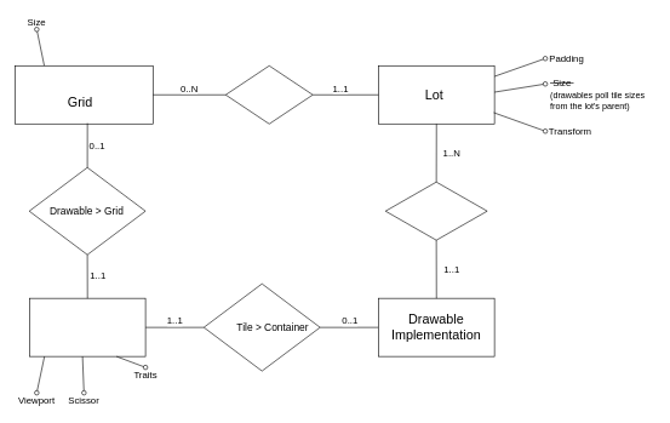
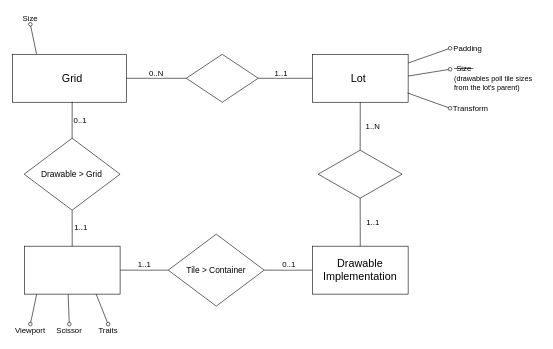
  <mxCell id="0" />
  <mxCell id="1" parent="0" />
  <mxCell id="2" value="" style="endArrow=oval;html=1;rounded=0;fontSize=18;endFill=0;exitX=0.13;exitY=0.991;exitDx=0;exitDy=0;exitPerimeter=0;entryX=0.5;entryY=0;entryDx=0;entryDy=0;" edge="1" parent="1" target="43" source="29"><mxGeometry width="50" height="50" relative="1" as="geometry"><mxPoint x="37.85" y="600.72" as="sourcePoint" /><mxPoint x="5" y="790" as="targetPoint" /></mxGeometry></mxCell>
  <mxCell id="3" value="" style="endArrow=oval;html=1;rounded=0;fontSize=18;endFill=0;exitX=0.457;exitY=0.988;exitDx=0;exitDy=0;exitPerimeter=0;entryX=0.5;entryY=0;entryDx=0;entryDy=0;" edge="1" parent="1" target="44" source="29"><mxGeometry width="50" height="50" relative="1" as="geometry"><mxPoint x="102.07" y="600.96" as="sourcePoint" /><mxPoint x="15" y="800" as="targetPoint" /></mxGeometry></mxCell>
  <mxCell id="4" value="" style="endArrow=oval;html=1;rounded=0;fontSize=18;endFill=0;exitX=0.213;exitY=0.006;exitDx=0;exitDy=0;exitPerimeter=0;entryX=0.5;entryY=1;entryDx=0;entryDy=0;" parent="1" source="7" target="9" edge="1"><mxGeometry width="50" height="50" relative="1" as="geometry"><mxPoint x="40" y="240" as="sourcePoint" /><mxPoint x="40" y="240" as="targetPoint" /></mxGeometry></mxCell>
  <mxCell id="5" value="" style="endArrow=oval;html=1;rounded=0;fontSize=18;endFill=0;exitX=0.997;exitY=0.185;exitDx=0;exitDy=0;exitPerimeter=0;entryX=0;entryY=0.5;entryDx=0;entryDy=0;" parent="1" source="10" target="17" edge="1"><mxGeometry width="50" height="50" relative="1" as="geometry"><mxPoint x="700.33" y="20" as="sourcePoint" /><mxPoint x="735.9" y="68.32" as="targetPoint" /></mxGeometry></mxCell>
  <mxCell id="6" value="" style="endArrow=oval;html=1;rounded=0;fontSize=18;endFill=0;exitX=0.996;exitY=0.455;exitDx=0;exitDy=0;exitPerimeter=0;entryX=0;entryY=0.25;entryDx=0;entryDy=0;" parent="1" source="10" target="18" edge="1"><mxGeometry width="50" height="50" relative="1" as="geometry"><mxPoint x="700.33" y="136.72" as="sourcePoint" /><mxPoint x="735" y="100" as="targetPoint" /></mxGeometry></mxCell>
  <mxCell id="7" value="" style="rounded=0;whiteSpace=wrap;html=1;fontSize=18;" parent="1" vertex="1"><mxGeometry x="20" y="90" width="190" height="80" as="geometry" /></mxCell>
- <mxCell id="8" value="Grid" style="text;html=1;strokeColor=none;fillColor=none;align=center;verticalAlign=middle;whiteSpace=wrap;rounded=0;fontSize=18;" parent="1" vertex="1"><mxGeometry x="60" y="120" width="100" height="40" as="geometry" /></mxCell>
+ <mxCell id="8" value="Grid" style="text;html=1;strokeColor=none;fillColor=none;align=center;verticalAlign=middle;whiteSpace=wrap;rounded=0;fontSize=18;" parent="1" vertex="1"><mxGeometry x="70" y="110" width="100" height="40" as="geometry" /></mxCell>
  <mxCell id="9" value="Size" style="text;html=1;strokeColor=none;fillColor=none;align=center;verticalAlign=middle;whiteSpace=wrap;rounded=0;fontSize=13;" parent="1" vertex="1"><mxGeometry x="30" y="20" width="40" height="20" as="geometry" /></mxCell>
  <mxCell id="10" value="" style="rounded=0;whiteSpace=wrap;html=1;fontSize=18;" parent="1" vertex="1"><mxGeometry x="520.33" y="90" width="159.67" height="80" as="geometry" /></mxCell>
  <mxCell id="11" value="Lot" style="text;html=1;strokeColor=none;fillColor=none;align=center;verticalAlign=middle;whiteSpace=wrap;rounded=0;fontSize=18;" parent="1" vertex="1"><mxGeometry x="555.33" y="110" width="84.67" height="40" as="geometry" /></mxCell>
  <mxCell id="12" value="" style="rhombus;whiteSpace=wrap;html=1;fontSize=13;" parent="1" vertex="1"><mxGeometry x="310" y="90" width="120" height="80" as="geometry" /></mxCell>
  <mxCell id="13" value="" style="endArrow=none;html=1;rounded=0;fontSize=13;entryX=0;entryY=0.5;entryDx=0;entryDy=0;exitX=1;exitY=0.5;exitDx=0;exitDy=0;" parent="1" source="7" target="12" edge="1"><mxGeometry width="50" height="50" relative="1" as="geometry"><mxPoint x="330" y="270" as="sourcePoint" /><mxPoint x="380" y="220" as="targetPoint" /></mxGeometry></mxCell>
  <mxCell id="14" value="0..N" style="edgeLabel;html=1;align=center;verticalAlign=middle;resizable=0;points=[];fontSize=13;" parent="13" vertex="1" connectable="0"><mxGeometry x="0.456" relative="1" as="geometry"><mxPoint x="-24" y="-10" as="offset" /></mxGeometry></mxCell>
  <mxCell id="15" value="" style="endArrow=none;html=1;rounded=0;fontSize=13;entryX=1;entryY=0.5;entryDx=0;entryDy=0;exitX=0;exitY=0.5;exitDx=0;exitDy=0;" parent="1" source="10" target="12" edge="1"><mxGeometry width="50" height="50" relative="1" as="geometry"><mxPoint x="410" y="200" as="sourcePoint" /><mxPoint x="350" y="140" as="targetPoint" /></mxGeometry></mxCell>
  <mxCell id="16" value="1..1" style="edgeLabel;html=1;align=center;verticalAlign=middle;resizable=0;points=[];fontSize=13;" parent="15" vertex="1" connectable="0"><mxGeometry x="0.456" relative="1" as="geometry"><mxPoint x="13" y="-10" as="offset" /></mxGeometry></mxCell>
  <mxCell id="17" value="Padding" style="text;html=1;strokeColor=none;fillColor=none;align=center;verticalAlign=middle;whiteSpace=wrap;rounded=0;fontSize=13;" parent="1" vertex="1"><mxGeometry x="750" y="70" width="59.1" height="20" as="geometry" /></mxCell>
  <mxCell id="18" value="&lt;strike&gt;&amp;nbsp;Size&amp;nbsp;&lt;/strike&gt;&lt;br&gt;&lt;font style=&quot;font-size: 12px;&quot;&gt;(drawables poll tile sizes from the lot's parent)&lt;/font&gt;" style="text;html=1;strokeColor=none;fillColor=none;align=left;verticalAlign=middle;whiteSpace=wrap;rounded=0;fontSize=13;spacingLeft=5;" parent="1" vertex="1"><mxGeometry x="750" y="100" width="150" height="60" as="geometry" /></mxCell>
  <mxCell id="19" value="Transform" style="text;html=1;strokeColor=none;fillColor=none;align=center;verticalAlign=middle;whiteSpace=wrap;rounded=0;fontSize=13;" parent="1" vertex="1"><mxGeometry x="750" y="170" width="69.1" height="20" as="geometry" /></mxCell>
  <mxCell id="20" value="" style="endArrow=oval;html=1;rounded=0;fontSize=18;endFill=0;exitX=0.994;exitY=0.807;exitDx=0;exitDy=0;exitPerimeter=0;entryX=0;entryY=0.5;entryDx=0;entryDy=0;" parent="1" source="10" target="19" edge="1"><mxGeometry width="50" height="50" relative="1" as="geometry"><mxPoint x="709.79" y="124.8" as="sourcePoint" /><mxPoint x="810" y="100" as="targetPoint" /></mxGeometry></mxCell>
  <mxCell id="21" value="" style="endArrow=none;html=1;rounded=0;fontSize=13;exitX=0.5;exitY=1;exitDx=0;exitDy=0;entryX=0.5;entryY=0;entryDx=0;entryDy=0;" parent="1" source="10" edge="1"><mxGeometry width="50" height="50" relative="1" as="geometry"><mxPoint x="530.33" y="140" as="sourcePoint" /><mxPoint x="600" y="250" as="targetPoint" /></mxGeometry></mxCell>
  <mxCell id="22" value="1..N" style="edgeLabel;html=1;align=center;verticalAlign=middle;resizable=0;points=[];fontSize=13;" parent="21" vertex="1" connectable="0"><mxGeometry x="0.456" relative="1" as="geometry"><mxPoint x="20" y="-18" as="offset" /></mxGeometry></mxCell>
  <mxCell id="23" value="" style="rhombus;whiteSpace=wrap;html=1;fontSize=13;" parent="1" vertex="1"><mxGeometry x="280" y="390" width="160" height="120" as="geometry" /></mxCell>
- <mxCell id="24" value="Tile &amp;gt; Container" style="text;html=1;strokeColor=none;fillColor=none;align=center;verticalAlign=middle;whiteSpace=wrap;rounded=0;fontSize=14;" parent="1" vertex="1"><mxGeometry x="315" y="440" width="120" height="20" as="geometry" /></mxCell>
+ <mxCell id="24" value="Tile &amp;gt; Container" style="text;html=1;strokeColor=none;fillColor=none;align=center;verticalAlign=middle;whiteSpace=wrap;rounded=0;fontSize=14;" parent="1" vertex="1"><mxGeometry x="300" y="440" width="120" height="20" as="geometry" /></mxCell>
  <mxCell id="25" value="" style="endArrow=none;html=1;rounded=0;fontSize=13;entryX=1;entryY=0.5;entryDx=0;entryDy=0;exitX=0;exitY=0.5;exitDx=0;exitDy=0;" parent="1" target="23" edge="1"><mxGeometry width="50" height="50" relative="1" as="geometry"><mxPoint x="520.33" y="450" as="sourcePoint" /><mxPoint x="610" y="340" as="targetPoint" /></mxGeometry></mxCell>
  <mxCell id="26" value="0..1" style="edgeLabel;html=1;align=center;verticalAlign=middle;resizable=0;points=[];fontSize=13;" parent="25" vertex="1" connectable="0"><mxGeometry x="0.456" relative="1" as="geometry"><mxPoint x="18" y="-10" as="offset" /></mxGeometry></mxCell>
  <mxCell id="27" value="" style="endArrow=none;html=1;rounded=0;fontSize=13;entryX=0;entryY=0.5;entryDx=0;entryDy=0;exitX=1;exitY=0.5;exitDx=0;exitDy=0;" parent="1" source="29" target="23" edge="1"><mxGeometry width="50" height="50" relative="1" as="geometry"><mxPoint x="200" y="450" as="sourcePoint" /><mxPoint x="450" y="460" as="targetPoint" /></mxGeometry></mxCell>
  <mxCell id="28" value="1..1" style="edgeLabel;html=1;align=center;verticalAlign=middle;resizable=0;points=[];fontSize=13;" parent="27" vertex="1" connectable="0"><mxGeometry x="0.456" relative="1" as="geometry"><mxPoint x="-18" y="-10" as="offset" /></mxGeometry></mxCell>
  <mxCell id="29" value="" style="rounded=0;whiteSpace=wrap;html=1;fontSize=18;" parent="1" vertex="1"><mxGeometry x="40" y="410" width="159.67" height="80" as="geometry" /></mxCell>
  <mxCell id="30" value="" style="endArrow=oval;html=1;rounded=0;fontSize=18;endFill=0;exitX=0.75;exitY=1;exitDx=0;exitDy=0;entryX=0.5;entryY=0;entryDx=0;entryDy=0;" parent="1" source="29" target="31" edge="1"><mxGeometry width="50" height="50" relative="1" as="geometry"><mxPoint x="214.002" y="579.28" as="sourcePoint" /><mxPoint x="270.7" y="548.32" as="targetPoint" /></mxGeometry></mxCell>
- <mxCell id="31" value="Traits" style="text;html=1;strokeColor=none;fillColor=none;align=center;verticalAlign=middle;whiteSpace=wrap;rounded=0;fontSize=13;" parent="1" vertex="1"><mxGeometry x="179.67" y="505" width="40" height="20" as="geometry" /></mxCell>
+ <mxCell id="31" value="Traits" style="text;html=1;strokeColor=none;fillColor=none;align=center;verticalAlign=middle;whiteSpace=wrap;rounded=0;fontSize=13;" parent="1" vertex="1"><mxGeometry x="159.67" y="540" width="40" height="20" as="geometry" /></mxCell>
  <mxCell id="32" value="" style="rhombus;whiteSpace=wrap;html=1;fontSize=13;" parent="1" vertex="1"><mxGeometry x="39.67" y="230" width="160" height="120" as="geometry" /></mxCell>
  <mxCell id="33" value="Drawable &amp;gt; Grid" style="text;html=1;strokeColor=none;fillColor=none;align=center;verticalAlign=middle;whiteSpace=wrap;rounded=0;fontSize=14;" parent="1" vertex="1"><mxGeometry x="59.34" y="280" width="120" height="20" as="geometry" /></mxCell>
  <mxCell id="34" value="" style="endArrow=none;html=1;rounded=0;fontSize=13;entryX=0.5;entryY=1;entryDx=0;entryDy=0;exitX=0.5;exitY=0;exitDx=0;exitDy=0;" parent="1" source="29" target="32" edge="1"><mxGeometry width="50" height="50" relative="1" as="geometry"><mxPoint x="209.67" y="460" as="sourcePoint" /><mxPoint x="290" y="460" as="targetPoint" /></mxGeometry></mxCell>
  <mxCell id="35" value="1..1" style="edgeLabel;html=1;align=center;verticalAlign=middle;resizable=0;points=[];fontSize=13;" parent="34" vertex="1" connectable="0"><mxGeometry x="0.456" relative="1" as="geometry"><mxPoint x="14" y="12" as="offset" /></mxGeometry></mxCell>
  <mxCell id="36" value="" style="endArrow=none;html=1;rounded=0;fontSize=13;entryX=0.5;entryY=0;entryDx=0;entryDy=0;exitX=0.525;exitY=0.989;exitDx=0;exitDy=0;exitPerimeter=0;" parent="1" source="7" target="32" edge="1"><mxGeometry width="50" height="50" relative="1" as="geometry"><mxPoint x="129.835" y="420" as="sourcePoint" /><mxPoint x="129.67" y="360" as="targetPoint" /></mxGeometry></mxCell>
  <mxCell id="37" value="0..1" style="edgeLabel;html=1;align=center;verticalAlign=middle;resizable=0;points=[];fontSize=13;" parent="36" vertex="1" connectable="0"><mxGeometry x="0.456" relative="1" as="geometry"><mxPoint x="13" y="-14" as="offset" /></mxGeometry></mxCell>
  <mxCell id="38" value="" style="rounded=0;whiteSpace=wrap;html=1;fontSize=18;" vertex="1" parent="1"><mxGeometry x="520.33" y="410" width="159.67" height="80" as="geometry" /></mxCell>
  <mxCell id="39" value="Drawable&lt;br&gt;Implementation" style="text;html=1;strokeColor=none;fillColor=none;align=center;verticalAlign=middle;whiteSpace=wrap;rounded=0;fontSize=18;" vertex="1" parent="1"><mxGeometry x="530.17" y="420" width="140" height="60" as="geometry" /></mxCell>
  <mxCell id="40" value="" style="rhombus;whiteSpace=wrap;html=1;fontSize=13;" vertex="1" parent="1"><mxGeometry x="530" y="250" width="140" height="80" as="geometry" /></mxCell>
  <mxCell id="41" value="" style="endArrow=none;html=1;rounded=0;fontSize=13;exitX=0.5;exitY=0;exitDx=0;exitDy=0;entryX=0.5;entryY=1;entryDx=0;entryDy=0;" edge="1" parent="1" source="38" target="40"><mxGeometry width="50" height="50" relative="1" as="geometry"><mxPoint x="450.165" y="280" as="sourcePoint" /><mxPoint x="450" y="360" as="targetPoint" /></mxGeometry></mxCell>
  <mxCell id="42" value="1..1" style="edgeLabel;html=1;align=center;verticalAlign=middle;resizable=0;points=[];fontSize=13;" vertex="1" connectable="0" parent="41"><mxGeometry x="0.456" relative="1" as="geometry"><mxPoint x="20" y="18" as="offset" /></mxGeometry></mxCell>
  <mxCell id="43" value="Viewport" style="text;html=1;strokeColor=none;fillColor=none;align=center;verticalAlign=middle;whiteSpace=wrap;rounded=0;fontSize=13;" vertex="1" parent="1"><mxGeometry x="20" y="540" width="60" height="20" as="geometry" /></mxCell>
  <mxCell id="44" value="Scissor" style="text;html=1;strokeColor=none;fillColor=none;align=center;verticalAlign=middle;whiteSpace=wrap;rounded=0;fontSize=13;" vertex="1" parent="1"><mxGeometry x="85" y="540" width="60" height="20" as="geometry" /></mxCell>
